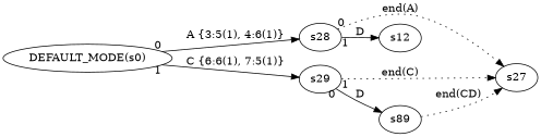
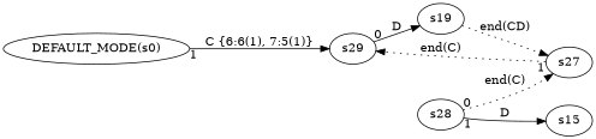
  digraph {
    rankdir=LR
    edge [taillabel=0]
    "DEFAULT_MODE(s0)"
    s28
    s29
    s27
-   s12
-   s19 [label=s89]
-   "DEFAULT_MODE(s0)" -> s28 [label="A {3:5(1), 4:6(1)}"]
+   s12 [label=s15]
+   s19
    "DEFAULT_MODE(s0)" -> s29 [label="C {6:6(1), 7:5(1)}" taillabel=1]
-   s28 -> s27 [label="end(A)" style=dotted]
+   s28 -> s27 [label="end(C)" style=dotted]
    s28 -> s12 [label=D taillabel=1]
-   s29 -> s27 [label="end(C)" style=dotted taillabel=1]
+   s27 -> s29 [label="end(C)" style=dotted taillabel=1]
    s29 -> s19 [label=D]
    s19 -> s27 [label="end(CD)" style=dotted taillabel=""]
  }
